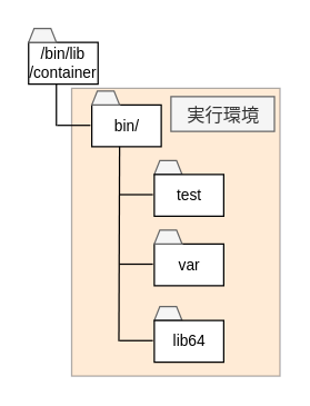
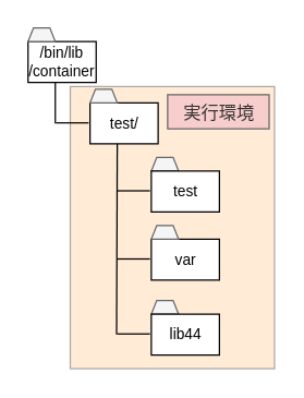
  <mxCell id="0" />
  <mxCell id="1" parent="0" />
  <mxCell id="2" value="" style="rounded=0;whiteSpace=wrap;html=1;fontFamily=Helvetica;fontSize=13;fillColor=#ffcc99;strokeColor=#36393d;opacity=40;" vertex="1" parent="1"><mxGeometry x="51" y="63" width="150" height="207" as="geometry" /></mxCell>
  <mxCell id="3" value="" style="group;fontSize=11;" vertex="1" connectable="0" parent="1"><mxGeometry x="20" y="20" width="60" height="50" as="geometry" /></mxCell>
  <mxCell id="4" value="" style="group;fontSize=11;" vertex="1" connectable="0" parent="3"><mxGeometry width="50" height="40" as="geometry" /></mxCell>
  <mxCell id="5" value="/bin/lib&lt;br&gt;/container" style="rounded=0;whiteSpace=wrap;html=1;fontFamily=Helvetica;fontSize=11;" vertex="1" parent="4"><mxGeometry y="10" width="50" height="30" as="geometry" /></mxCell>
  <mxCell id="6" value="" style="shape=trapezoid;perimeter=trapezoidPerimeter;whiteSpace=wrap;html=1;fontFamily=メイリオ;fontSize=11;fillColor=#f5f5f5;strokeColor=#666666;fontColor=#333333;" vertex="1" parent="4"><mxGeometry width="20" height="10" as="geometry" /></mxCell>
  <mxCell id="7" value="" style="endArrow=none;html=1;fontFamily=Helvetica;fontSize=11;entryX=0;entryY=0.5;entryDx=0;entryDy=0;" edge="1" parent="1"><mxGeometry width="50" height="50" relative="1" as="geometry"><mxPoint x="40.5" y="89.66" as="sourcePoint" /><mxPoint x="64.5" y="89.66" as="targetPoint" /></mxGeometry></mxCell>
  <mxCell id="8" value="" style="group;fontSize=11;" vertex="1" connectable="0" parent="1"><mxGeometry x="65.5" y="65" width="60" height="50" as="geometry" /></mxCell>
  <mxCell id="9" value="" style="group;fontSize=11;" vertex="1" connectable="0" parent="8"><mxGeometry width="50" height="40" as="geometry" /></mxCell>
- <mxCell id="10" value="&lt;font style=&quot;font-size: 11px&quot;&gt;bin/&lt;/font&gt;" style="rounded=0;whiteSpace=wrap;html=1;fontFamily=Helvetica;fontSize=11;" vertex="1" parent="9"><mxGeometry y="10" width="50" height="30" as="geometry" /></mxCell>
+ <mxCell id="10" value="&lt;font style=&quot;font-size: 11px&quot;&gt;test/&lt;/font&gt;" style="rounded=0;whiteSpace=wrap;html=1;fontFamily=Helvetica;fontSize=11;" vertex="1" parent="9"><mxGeometry y="10" width="50" height="30" as="geometry" /></mxCell>
  <mxCell id="11" value="" style="shape=trapezoid;perimeter=trapezoidPerimeter;whiteSpace=wrap;html=1;fontFamily=メイリオ;fontSize=11;fillColor=#f5f5f5;strokeColor=#666666;fontColor=#333333;" vertex="1" parent="9"><mxGeometry width="20" height="10" as="geometry" /></mxCell>
  <mxCell id="12" value="" style="endArrow=none;html=1;fontFamily=Helvetica;fontSize=11;entryX=0.5;entryY=1;entryDx=0;entryDy=0;" edge="1" parent="1"><mxGeometry width="50" height="50" relative="1" as="geometry"><mxPoint x="40" y="90" as="sourcePoint" /><mxPoint x="40" y="60" as="targetPoint" /></mxGeometry></mxCell>
  <mxCell id="13" value="" style="endArrow=none;html=1;fontFamily=Helvetica;fontSize=11;entryX=0.25;entryY=1;entryDx=0;entryDy=0;" edge="1" parent="1"><mxGeometry width="50" height="50" relative="1" as="geometry"><mxPoint x="85" y="245" as="sourcePoint" /><mxPoint x="85.5" y="105" as="targetPoint" /></mxGeometry></mxCell>
  <mxCell id="14" value="" style="endArrow=none;html=1;fontFamily=Helvetica;fontSize=11;entryX=0;entryY=0.5;entryDx=0;entryDy=0;" edge="1" parent="1"><mxGeometry width="50" height="50" relative="1" as="geometry"><mxPoint x="85.5" y="139.5" as="sourcePoint" /><mxPoint x="109.5" y="139.5" as="targetPoint" /></mxGeometry></mxCell>
  <mxCell id="15" value="" style="endArrow=none;html=1;fontFamily=Helvetica;fontSize=11;entryX=0;entryY=0.5;entryDx=0;entryDy=0;" edge="1" parent="1"><mxGeometry width="50" height="50" relative="1" as="geometry"><mxPoint x="85.5" y="189.5" as="sourcePoint" /><mxPoint x="109.5" y="189.5" as="targetPoint" /></mxGeometry></mxCell>
  <mxCell id="16" value="" style="group;fontSize=11;" vertex="1" connectable="0" parent="1"><mxGeometry x="110.5" y="165" width="60" height="60" as="geometry" /></mxCell>
  <mxCell id="17" value="" style="group;fontSize=11;" vertex="1" connectable="0" parent="16"><mxGeometry width="50" height="40" as="geometry" /></mxCell>
  <mxCell id="18" value="&lt;font style=&quot;font-size: 11px;&quot;&gt;var&lt;/font&gt;" style="rounded=0;whiteSpace=wrap;html=1;fontFamily=Helvetica;fontSize=11;" vertex="1" parent="17"><mxGeometry y="10" width="50" height="30" as="geometry" /></mxCell>
  <mxCell id="19" value="" style="shape=trapezoid;perimeter=trapezoidPerimeter;whiteSpace=wrap;html=1;fontFamily=メイリオ;fontSize=11;fillColor=#f5f5f5;strokeColor=#666666;fontColor=#333333;" vertex="1" parent="17"><mxGeometry width="20" height="10" as="geometry" /></mxCell>
  <mxCell id="20" value="" style="shape=trapezoid;perimeter=trapezoidPerimeter;whiteSpace=wrap;html=1;fontFamily=メイリオ;fontSize=11;fillColor=#f5f5f5;strokeColor=#666666;fontColor=#333333;" vertex="1" parent="1"><mxGeometry x="110.5" y="115" width="20" height="10" as="geometry" /></mxCell>
  <mxCell id="21" value="&lt;font style=&quot;font-size: 11px&quot;&gt;test&lt;/font&gt;" style="rounded=0;whiteSpace=wrap;html=1;fontFamily=Helvetica;fontSize=11;" vertex="1" parent="1"><mxGeometry x="110.5" y="125" width="50" height="30" as="geometry" /></mxCell>
  <mxCell id="22" value="" style="shape=trapezoid;perimeter=trapezoidPerimeter;whiteSpace=wrap;html=1;fontFamily=メイリオ;fontSize=11;fillColor=#f5f5f5;strokeColor=#666666;fontColor=#333333;" vertex="1" parent="1"><mxGeometry x="110.5" y="220" width="20" height="10" as="geometry" /></mxCell>
  <mxCell id="23" value="" style="endArrow=none;html=1;fontFamily=Helvetica;fontSize=11;entryX=0;entryY=0.5;entryDx=0;entryDy=0;" edge="1" parent="1"><mxGeometry width="50" height="50" relative="1" as="geometry"><mxPoint x="85.5" y="244.5" as="sourcePoint" /><mxPoint x="109.5" y="244.5" as="targetPoint" /></mxGeometry></mxCell>
- <mxCell id="24" value="&lt;font style=&quot;font-size: 11px&quot;&gt;lib64&lt;/font&gt;" style="rounded=0;whiteSpace=wrap;html=1;fontFamily=Helvetica;fontSize=11;" vertex="1" parent="1"><mxGeometry x="110.5" y="230" width="50" height="30" as="geometry" /></mxCell>
- <mxCell id="25" value="実行環境" style="rounded=0;whiteSpace=wrap;html=1;fillColor=#f5f5f5;strokeColor=#666666;fontColor=#333333;fontSize=13;" vertex="1" parent="1"><mxGeometry x="122.5" y="69" width="74.5" height="25" as="geometry" /></mxCell>
+ <mxCell id="24" value="&lt;font style=&quot;font-size: 11px&quot;&gt;lib44&lt;/font&gt;" style="rounded=0;whiteSpace=wrap;html=1;fontFamily=Helvetica;fontSize=11;" vertex="1" parent="1"><mxGeometry x="110.5" y="230" width="50" height="30" as="geometry" /></mxCell>
+ <mxCell id="25" value="実行環境" style="rounded=0;whiteSpace=wrap;html=1;fillColor=#f8cecc;strokeColor=#666666;fontColor=#333333;fontSize=13;" vertex="1" parent="1"><mxGeometry x="122.5" y="69" width="74.5" height="25" as="geometry" /></mxCell>
